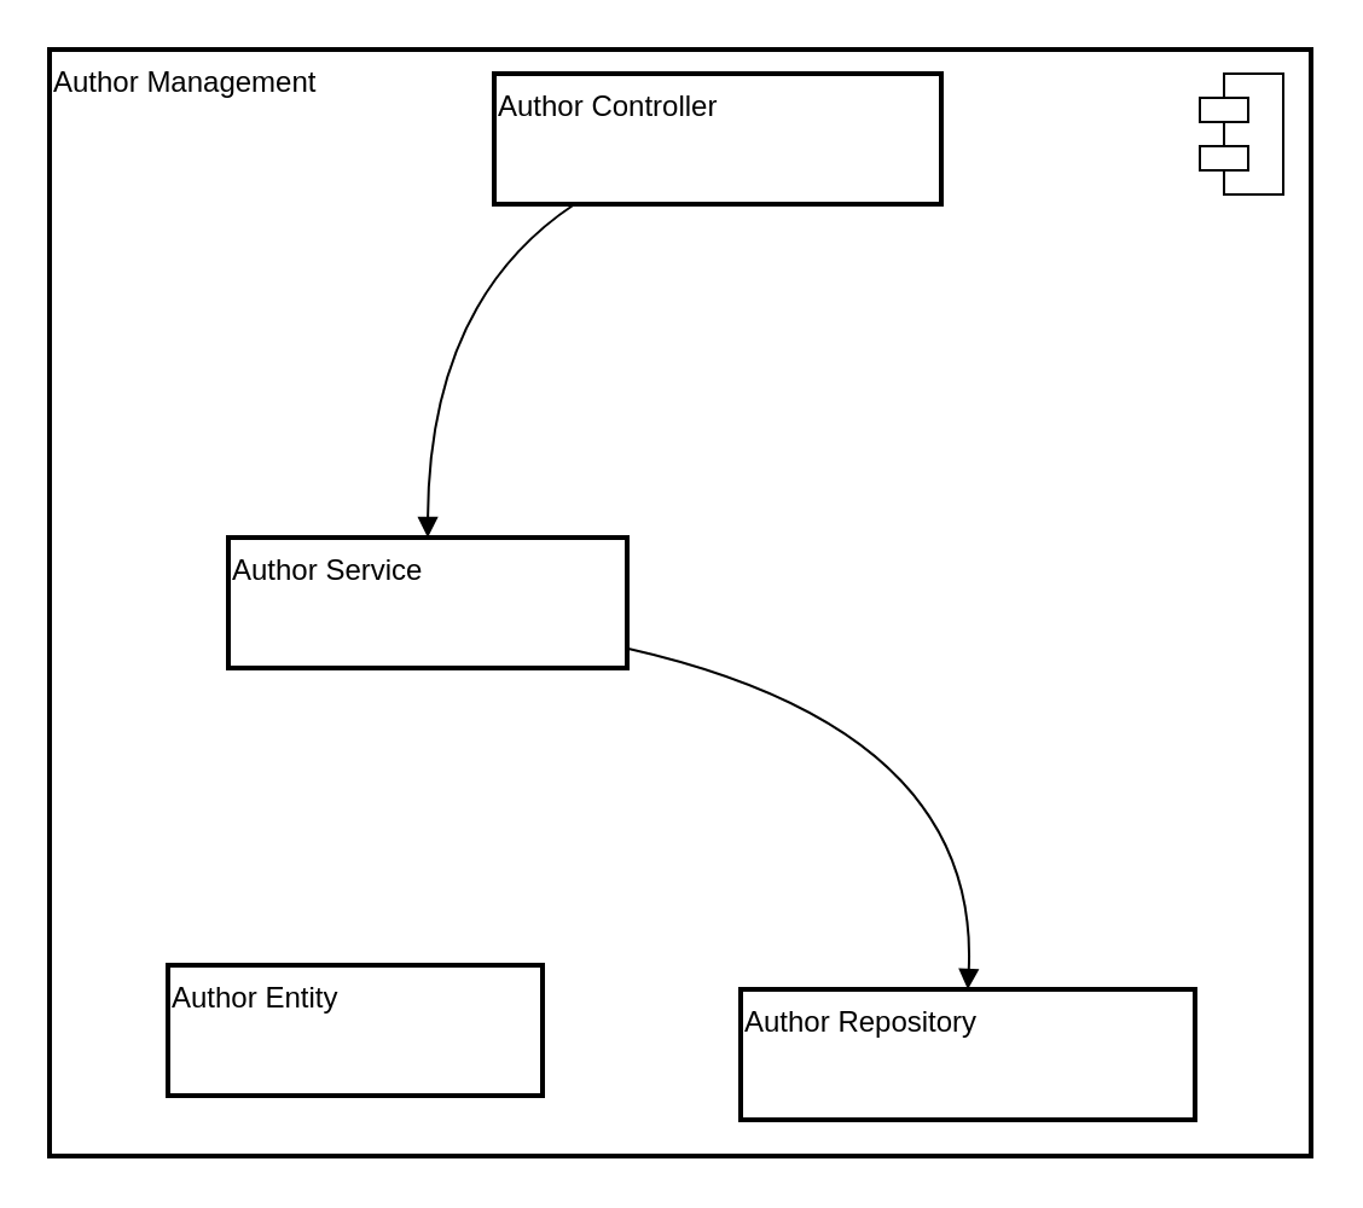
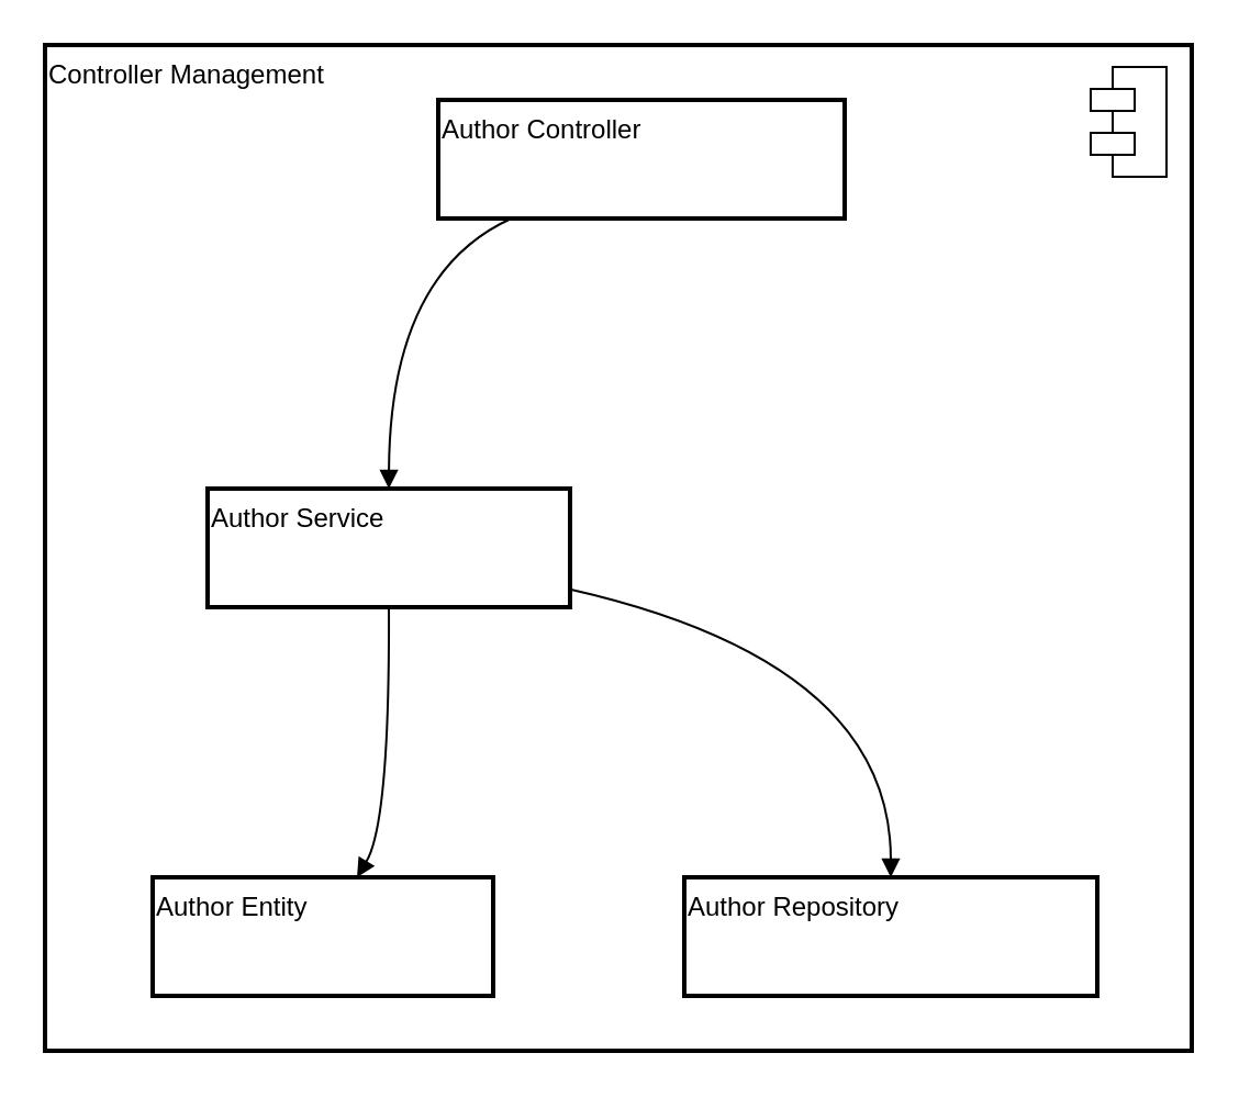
  <mxCell id="0" />
  <mxCell id="1" parent="0" />
- <mxCell id="2" value="Author Management" style="whiteSpace=wrap;strokeWidth=2;align=left;verticalAlign=top;" vertex="1" parent="1"><mxGeometry x="20" y="20" width="522" height="458" as="geometry" /></mxCell>
- <mxCell id="3" value="Author Controller" style="whiteSpace=wrap;strokeWidth=2;align=left;verticalAlign=top;" vertex="1" parent="1"><mxGeometry x="204" y="30" width="185" height="54" as="geometry" /></mxCell>
+ <mxCell id="2" value="Controller Management" style="whiteSpace=wrap;strokeWidth=2;align=left;verticalAlign=top;" vertex="1" parent="1"><mxGeometry x="20" y="20" width="522" height="458" as="geometry" /></mxCell>
+ <mxCell id="3" value="Author Controller" style="whiteSpace=wrap;strokeWidth=2;align=left;verticalAlign=top;" vertex="1" parent="1"><mxGeometry x="199" y="45" width="185" height="54" as="geometry" /></mxCell>
  <mxCell id="4" value="Author Service" style="whiteSpace=wrap;strokeWidth=2;align=left;verticalAlign=top;" vertex="1" parent="1"><mxGeometry x="94" y="222" width="165" height="54" as="geometry" /></mxCell>
  <mxCell id="5" value="Author Entity" style="whiteSpace=wrap;strokeWidth=2;align=left;verticalAlign=top;" vertex="1" parent="1"><mxGeometry x="69" y="399" width="155" height="54" as="geometry" /></mxCell>
- <mxCell id="6" value="Author Repository" style="whiteSpace=wrap;strokeWidth=2;align=left;verticalAlign=top;" vertex="1" parent="1"><mxGeometry x="306" y="409" width="188" height="54" as="geometry" /></mxCell>
+ <mxCell id="6" value="Author Repository" style="whiteSpace=wrap;strokeWidth=2;align=left;verticalAlign=top;" vertex="1" parent="1"><mxGeometry x="311" y="399" width="188" height="54" as="geometry" /></mxCell>
  <mxCell id="7" value="" style="curved=1;startArrow=none;endArrow=block;exitX=0.18;exitY=1;entryX=0.5;entryY=0;rounded=0;align=left;verticalAlign=top;" edge="1" parent="1" source="3" target="4"><mxGeometry relative="1" as="geometry"><Array as="points"><mxPoint x="177" y="124" /></Array></mxGeometry></mxCell>
+ <mxCell id="8" value="" style="curved=1;startArrow=none;endArrow=block;exitX=0.5;exitY=1;entryX=0.6;entryY=0;rounded=0;align=left;verticalAlign=top;" edge="1" parent="1" source="4" target="5"><mxGeometry relative="1" as="geometry"><Array as="points"><mxPoint x="177" y="374" /></Array></mxGeometry></mxCell>
  <mxCell id="9" value="" style="curved=1;startArrow=none;endArrow=block;exitX=1;exitY=0.85;entryX=0.5;entryY=0;rounded=0;align=left;verticalAlign=top;" edge="1" parent="1" source="4" target="6"><mxGeometry relative="1" as="geometry"><Array as="points"><mxPoint x="405" y="301" /></Array></mxGeometry></mxCell>
  <mxCell id="10" value="" style="shape=module;align=left;spacingLeft=20;align=center;verticalAlign=top;whiteSpace=wrap;html=1;movable=1;resizable=1;rotatable=1;deletable=1;editable=1;locked=0;connectable=1;" vertex="1" parent="1"><mxGeometry x="496" y="30" width="34.5" height="50" as="geometry" /></mxCell>
